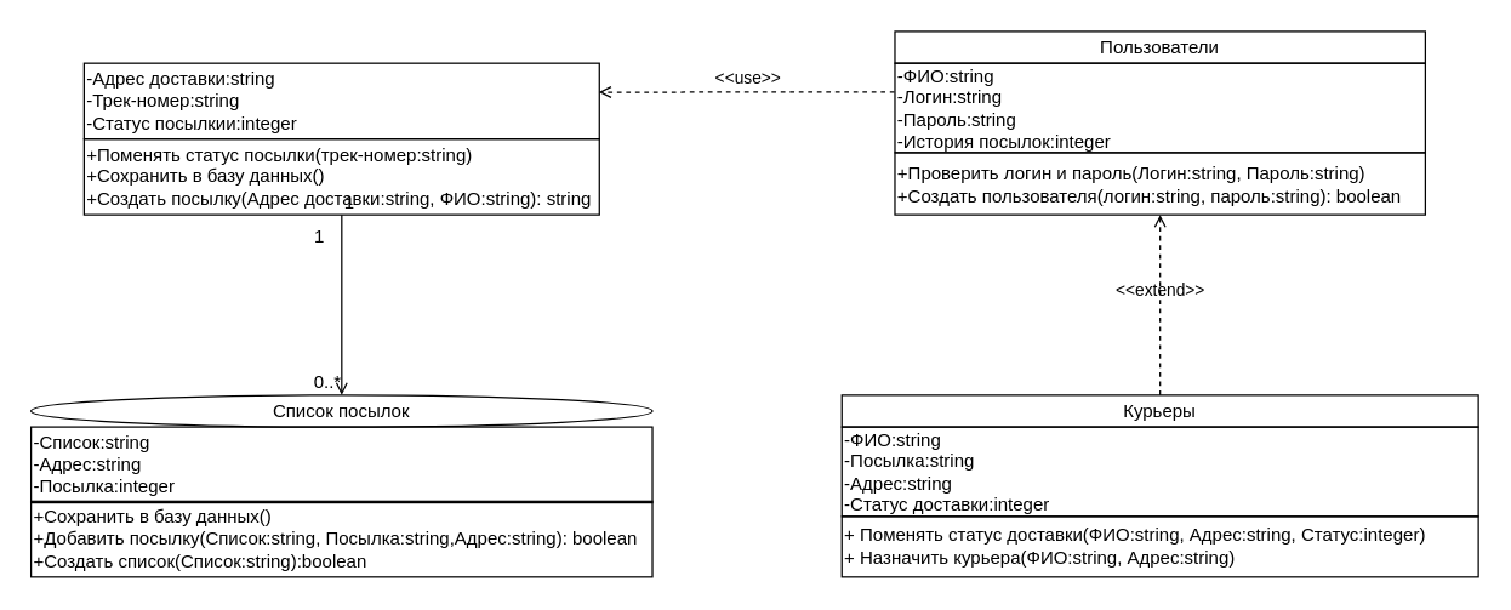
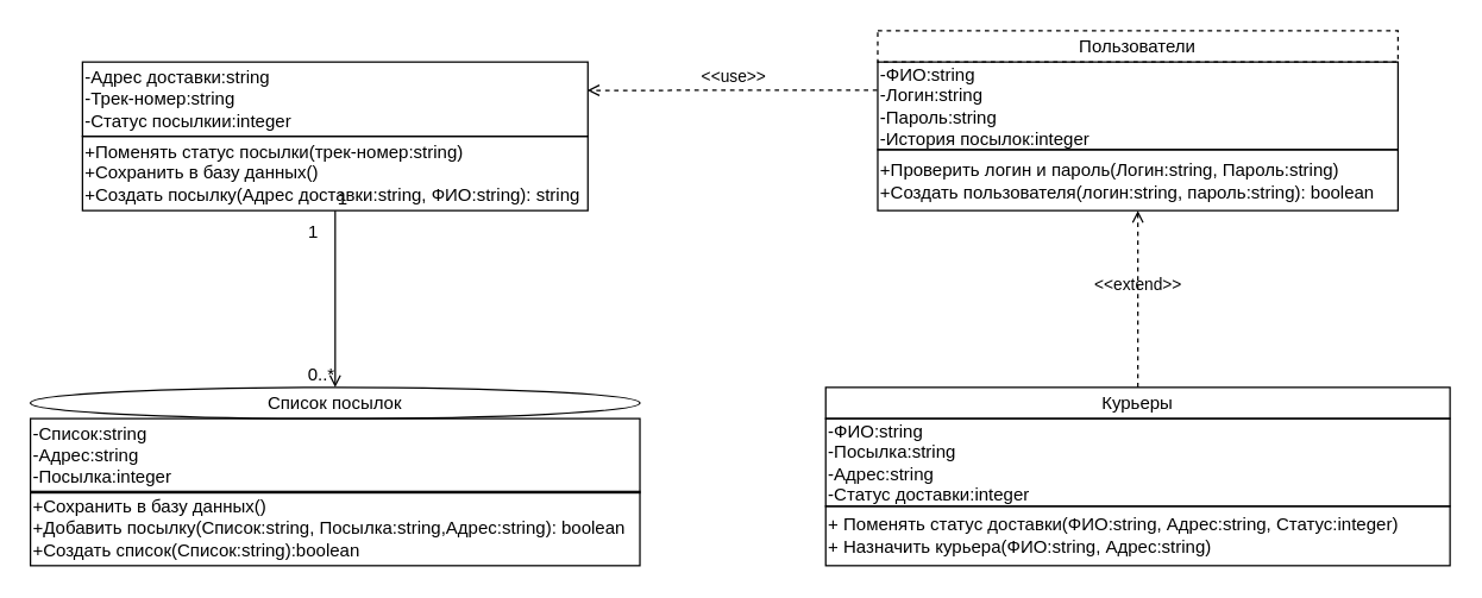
  <mxCell id="0" />
  <mxCell id="1" parent="0" />
  <mxCell id="2" value="Курьеры" style="rounded=0;whiteSpace=wrap;html=1;" parent="1" vertex="1"><mxGeometry x="555" y="260" width="420" height="21" as="geometry" /></mxCell>
  <mxCell id="3" value="-ФИО:string&lt;br&gt;-Посылка:string&lt;br&gt;-Адрес:string&lt;br&gt;-Статус доставки:integer" style="rounded=0;whiteSpace=wrap;html=1;fillColor=none;align=left;" parent="1" vertex="1"><mxGeometry x="555" y="281" width="420" height="59" as="geometry" /></mxCell>
  <mxCell id="4" value="+ Поменять статус доставки(ФИО:string, Адрес:string, Статус:integer)&lt;br&gt;+ Назначить курьера(ФИО:string, Адрес:string)" style="rounded=0;whiteSpace=wrap;html=1;fillColor=none;align=left;" parent="1" vertex="1"><mxGeometry x="555" y="340" width="420" height="40" as="geometry" /></mxCell>
  <mxCell id="5" value="-Адрес доставки:string&lt;br&gt;-Трек-номер:string&lt;br&gt;-Статус посылкии:integer" style="rounded=0;whiteSpace=wrap;html=1;fillColor=none;align=left;" parent="1" vertex="1"><mxGeometry x="55" y="41" width="340" height="50" as="geometry" /></mxCell>
  <mxCell id="6" value="+Поменять статус посылки(трек-номер:string)&lt;br&gt;+Сохранить в базу данных()&lt;br&gt;+Создать посылку(Адрес доставки:string, ФИО:string): string" style="rounded=0;whiteSpace=wrap;html=1;fillColor=none;align=left;" parent="1" vertex="1"><mxGeometry x="55" y="91" width="340" height="50" as="geometry" /></mxCell>
- <mxCell id="7" value="Пользователи" style="rounded=0;whiteSpace=wrap;html=1;" parent="1" vertex="1"><mxGeometry x="590" y="20" width="350" height="21" as="geometry" /></mxCell>
+ <mxCell id="7" value="Пользователи" style="rounded=0;whiteSpace=wrap;html=1;dashed=1;" parent="1" vertex="1"><mxGeometry x="590" y="20" width="350" height="21" as="geometry" /></mxCell>
  <mxCell id="8" value="-ФИО:string&lt;br&gt;-Логин:string&lt;br&gt;-Пароль:string&lt;br&gt;-История посылок:integer" style="rounded=0;whiteSpace=wrap;html=1;fillColor=none;align=left;" parent="1" vertex="1"><mxGeometry x="590" y="41" width="350" height="59" as="geometry" /></mxCell>
  <mxCell id="9" value="+Проверить логин и пароль(Логин:string, Пароль:string)&lt;br&gt;+Создать пользователя(логин:string, пароль:string): boolean" style="rounded=0;whiteSpace=wrap;html=1;fillColor=none;align=left;" parent="1" vertex="1"><mxGeometry x="590" y="100" width="350" height="41" as="geometry" /></mxCell>
  <mxCell id="10" value="Список посылок" style="ellipse;whiteSpace=wrap;html=1;" parent="1" vertex="1"><mxGeometry x="20" y="260" width="410" height="21" as="geometry" /></mxCell>
  <mxCell id="11" value="-Список:string&lt;br&gt;-Адрес:string&lt;br&gt;-Посылка:integer" style="rounded=0;whiteSpace=wrap;html=1;fillColor=none;align=left;" parent="1" vertex="1"><mxGeometry x="20" y="281" width="410" height="50" as="geometry" /></mxCell>
  <mxCell id="12" value="+Сохранить в базу данных()&lt;br&gt;+Добавить посылку(Список:string, Посылка:string,Адрес:string): boolean&lt;br&gt;+Создать список(Список:string):boolean" style="rounded=0;whiteSpace=wrap;html=1;fillColor=none;align=left;" parent="1" vertex="1"><mxGeometry x="20" y="330" width="410" height="50" as="geometry" /></mxCell>
  <mxCell id="13" value="&amp;lt;&amp;lt;extend&amp;gt;&amp;gt;" style="html=1;verticalAlign=bottom;labelBackgroundColor=none;endArrow=open;endFill=0;dashed=1;rounded=0;exitX=0.5;exitY=0;exitDx=0;exitDy=0;entryX=0.5;entryY=1;entryDx=0;entryDy=0;" parent="1" source="2" target="9" edge="1"><mxGeometry width="160" relative="1" as="geometry"><mxPoint x="315" y="430.5" as="sourcePoint" /><mxPoint x="195" y="430.5" as="targetPoint" /></mxGeometry></mxCell>
  <mxCell id="14" value="&amp;lt;&amp;lt;use&amp;gt;&amp;gt;" style="html=1;verticalAlign=bottom;labelBackgroundColor=none;endArrow=open;endFill=0;dashed=1;rounded=0;entryX=0.999;entryY=0.382;entryDx=0;entryDy=0;entryPerimeter=0;exitX=-0.001;exitY=0.322;exitDx=0;exitDy=0;exitPerimeter=0;" parent="1" source="8" target="5" edge="1"><mxGeometry width="160" relative="1" as="geometry"><mxPoint x="605" y="66" as="sourcePoint" /><mxPoint x="115" y="291" as="targetPoint" /></mxGeometry></mxCell>
  <mxCell id="15" value="" style="endArrow=open;html=1;rounded=0;align=center;verticalAlign=top;endFill=0;labelBackgroundColor=none;entryX=0.5;entryY=0;entryDx=0;entryDy=0;" parent="1" source="6" target="10" edge="1"><mxGeometry relative="1" as="geometry"><mxPoint x="195" y="266" as="sourcePoint" /><mxPoint x="315" y="266" as="targetPoint" /></mxGeometry></mxCell>
  <mxCell id="16" value="1" style="resizable=0;html=1;align=left;verticalAlign=bottom;labelBackgroundColor=none;" parent="15" connectable="0" vertex="1"><mxGeometry x="-1" relative="1" as="geometry" /></mxCell>
  <mxCell id="17" value="0..*" style="resizable=0;html=1;align=right;verticalAlign=bottom;labelBackgroundColor=none;" parent="15" connectable="0" vertex="1"><mxGeometry x="1" relative="1" as="geometry" /></mxCell>
  <mxCell id="18" value="1" style="text;html=1;align=center;verticalAlign=middle;resizable=0;points=[];autosize=1;strokeColor=none;fillColor=none;" parent="1" vertex="1"><mxGeometry x="195" y="141" width="30" height="30" as="geometry" /></mxCell>
